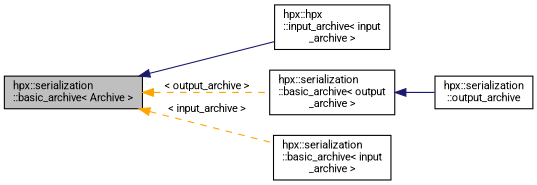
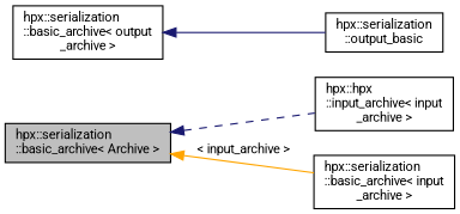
  digraph {
    fontname=Roboto
    rankdir=LR
    node [color=black fillcolor=white fontname=Roboto fontsize=10 shape=record style=filled]
    edge [color=midnightblue dir=back fontname=Roboto fontsize=10 labelfontname=Helvetica labelfontsize=10 style=solid]
    n1 [fillcolor=grey75 fontcolor=black height=0.2 label="hpx::serialization\l::basic_archive\< Archive \>" width=0.4]
    n2 [height=0.2 label="hpx::hpx\l::input_archive\< input\l_archive \>" width=0.4]
    n3 [height=0.2 label="hpx::serialization\l::basic_archive\< output\l_archive \>" width=0.4]
    n4 [height=0.2 label="hpx::serialization\l::basic_archive\< input\l_archive \>" width=0.4]
-   n5 [height=0.2 label="hpx::serialization\l::output_archive" width=0.4]
-   n1 -> n2
-   n1 -> n3 [color=orange label=" \< output_archive \>" style=dashed]
-   n1 -> n4 [color=orange label=" \< input_archive \>" style=dashed]
+   n5 [height=0.2 label="hpx::serialization\l::output_basic" width=0.4]
+   n1 -> n2 [style=dashed]
+   n1 -> n4 [color=orange label=" \< input_archive \>"]
    n3 -> n5
  }
